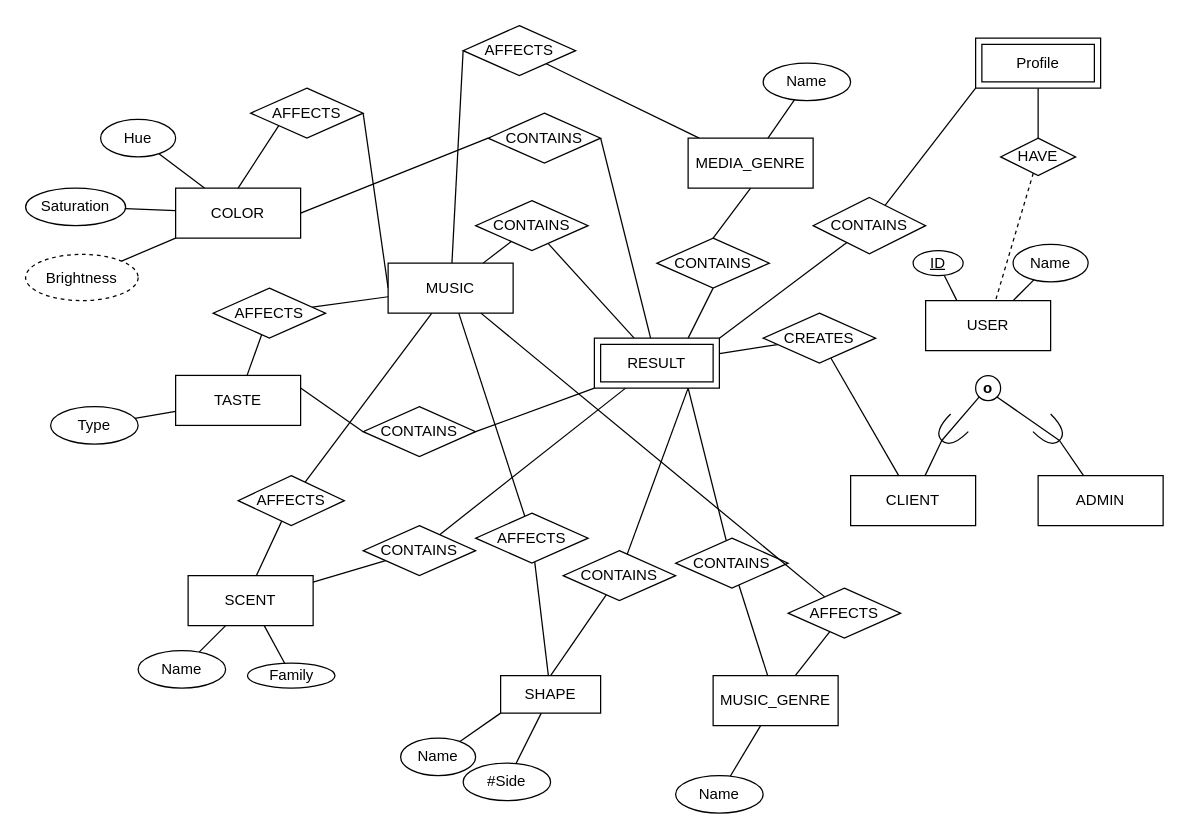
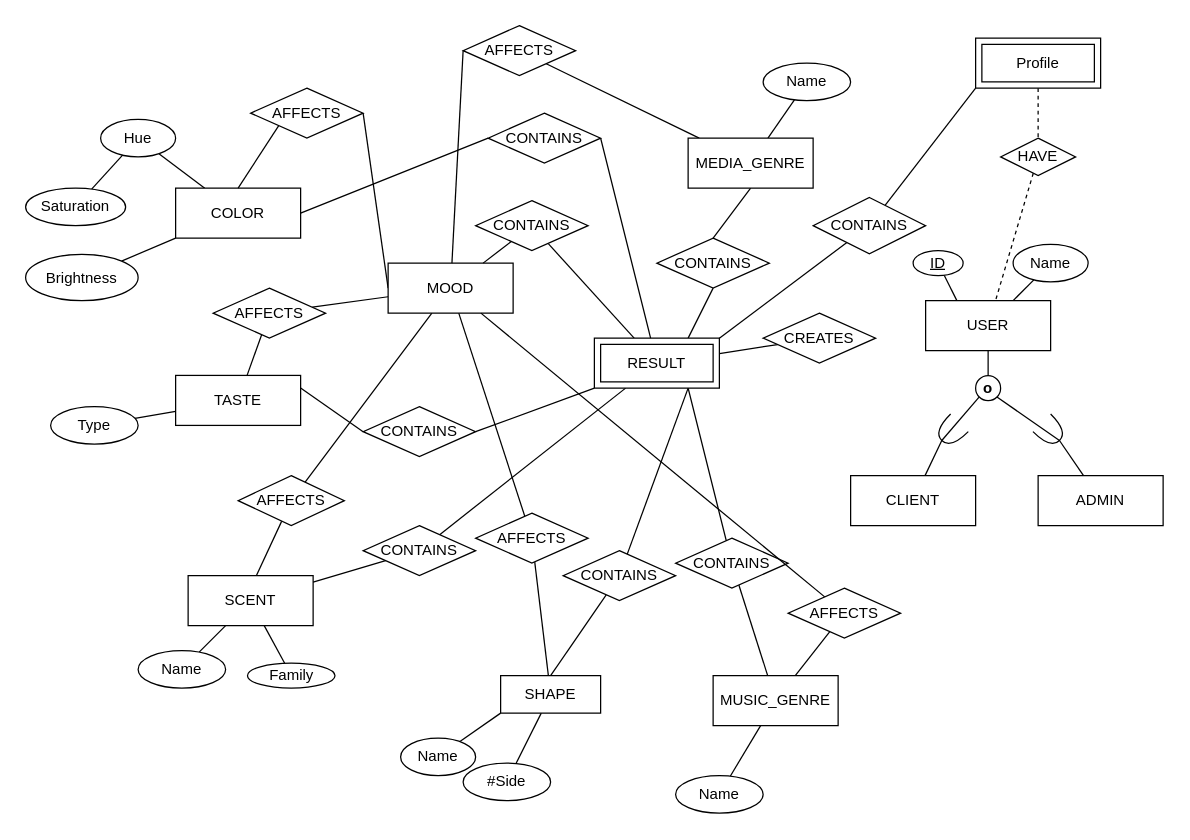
  <mxCell id="0" />
  <mxCell id="1" parent="0" />
  <mxCell id="2" style="edgeStyle=none;rounded=0;orthogonalLoop=1;jettySize=auto;html=1;exitX=0;exitY=0.5;exitDx=0;exitDy=0;entryX=1;entryY=0.5;entryDx=0;entryDy=0;endArrow=none;endFill=0;" edge="1" parent="1" source="5" target="64"><mxGeometry relative="1" as="geometry" /></mxCell>
  <mxCell id="3" style="edgeStyle=none;rounded=0;orthogonalLoop=1;jettySize=auto;html=1;endArrow=none;endFill=0;" edge="1" parent="1" source="5" target="68"><mxGeometry relative="1" as="geometry" /></mxCell>
  <mxCell id="4" style="edgeStyle=none;rounded=0;orthogonalLoop=1;jettySize=auto;html=1;endArrow=none;endFill=0;" edge="1" parent="1" source="5" target="69"><mxGeometry relative="1" as="geometry" /></mxCell>
- <mxCell id="5" value="MUSIC" style="whiteSpace=wrap;html=1;align=center;" vertex="1" parent="1"><mxGeometry x="310" y="210" width="100" height="40" as="geometry" /></mxCell>
+ <mxCell id="5" value="MOOD" style="whiteSpace=wrap;html=1;align=center;" vertex="1" parent="1"><mxGeometry x="310" y="210" width="100" height="40" as="geometry" /></mxCell>
  <mxCell id="6" style="edgeStyle=none;rounded=0;orthogonalLoop=1;jettySize=auto;html=1;endArrow=none;endFill=0;" edge="1" parent="1" source="7" target="77"><mxGeometry relative="1" as="geometry" /></mxCell>
  <mxCell id="7" value="MUSIC_GENRE" style="whiteSpace=wrap;html=1;align=center;" vertex="1" parent="1"><mxGeometry x="570" y="540" width="100" height="40" as="geometry" /></mxCell>
  <mxCell id="8" style="edgeStyle=none;rounded=0;orthogonalLoop=1;jettySize=auto;html=1;exitX=0.5;exitY=1;exitDx=0;exitDy=0;entryX=0.5;entryY=0;entryDx=0;entryDy=0;endArrow=none;endFill=0;" edge="1" parent="1" source="11" target="62"><mxGeometry relative="1" as="geometry" /></mxCell>
  <mxCell id="9" style="edgeStyle=none;rounded=0;orthogonalLoop=1;jettySize=auto;html=1;endArrow=none;endFill=0;" edge="1" parent="1" source="11" target="74"><mxGeometry relative="1" as="geometry" /></mxCell>
  <mxCell id="10" style="edgeStyle=none;rounded=0;orthogonalLoop=1;jettySize=auto;html=1;endArrow=none;endFill=0;" edge="1" parent="1" source="11" target="81"><mxGeometry relative="1" as="geometry" /></mxCell>
  <mxCell id="11" value="MEDIA_GENRE" style="whiteSpace=wrap;html=1;align=center;" vertex="1" parent="1"><mxGeometry x="550" y="110" width="100" height="40" as="geometry" /></mxCell>
  <mxCell id="12" style="edgeStyle=none;rounded=0;orthogonalLoop=1;jettySize=auto;html=1;endArrow=none;endFill=0;" edge="1" parent="1" source="14" target="80"><mxGeometry relative="1" as="geometry" /></mxCell>
  <mxCell id="13" style="edgeStyle=none;rounded=0;orthogonalLoop=1;jettySize=auto;html=1;exitX=0;exitY=1;exitDx=0;exitDy=0;endArrow=none;endFill=0;" edge="1" parent="1" source="14" target="91"><mxGeometry relative="1" as="geometry" /></mxCell>
  <mxCell id="14" value="COLOR" style="whiteSpace=wrap;html=1;align=center;" vertex="1" parent="1"><mxGeometry x="140" y="150" width="100" height="40" as="geometry" /></mxCell>
  <mxCell id="15" style="edgeStyle=none;rounded=0;orthogonalLoop=1;jettySize=auto;html=1;endArrow=none;endFill=0;" edge="1" parent="1" target="68"><mxGeometry relative="1" as="geometry"><mxPoint x="200" y="470" as="sourcePoint" /></mxGeometry></mxCell>
  <mxCell id="16" style="edgeStyle=none;rounded=0;orthogonalLoop=1;jettySize=auto;html=1;endArrow=none;endFill=0;" edge="1" parent="1" source="18" target="75"><mxGeometry relative="1" as="geometry"><mxPoint x="170" y="490" as="sourcePoint" /></mxGeometry></mxCell>
  <mxCell id="17" style="edgeStyle=none;rounded=0;orthogonalLoop=1;jettySize=auto;html=1;endArrow=none;endFill=0;" edge="1" parent="1" source="18" target="92"><mxGeometry relative="1" as="geometry" /></mxCell>
  <mxCell id="18" value="SCENT" style="whiteSpace=wrap;html=1;align=center;" vertex="1" parent="1"><mxGeometry x="150" y="460" width="100" height="40" as="geometry" /></mxCell>
  <mxCell id="19" style="edgeStyle=none;rounded=0;orthogonalLoop=1;jettySize=auto;html=1;endArrow=none;endFill=0;" edge="1" parent="1" source="20" target="79"><mxGeometry relative="1" as="geometry" /></mxCell>
  <mxCell id="20" value="TASTE" style="whiteSpace=wrap;html=1;align=center;" vertex="1" parent="1"><mxGeometry x="140" y="299.83" width="100" height="40" as="geometry" /></mxCell>
  <mxCell id="21" style="edgeStyle=none;rounded=0;orthogonalLoop=1;jettySize=auto;html=1;endArrow=none;endFill=0;" edge="1" parent="1" source="24" target="69"><mxGeometry relative="1" as="geometry" /></mxCell>
  <mxCell id="22" style="edgeStyle=none;rounded=0;orthogonalLoop=1;jettySize=auto;html=1;endArrow=none;endFill=0;" edge="1" parent="1" source="24" target="76"><mxGeometry relative="1" as="geometry" /></mxCell>
  <mxCell id="23" style="edgeStyle=none;rounded=0;orthogonalLoop=1;jettySize=auto;html=1;exitX=0;exitY=1;exitDx=0;exitDy=0;endArrow=none;endFill=0;" edge="1" parent="1" source="24" target="93"><mxGeometry relative="1" as="geometry" /></mxCell>
  <mxCell id="24" value="SHAPE" style="whiteSpace=wrap;html=1;align=center;" vertex="1" parent="1"><mxGeometry x="400" y="540" width="80" height="30" as="geometry" /></mxCell>
- <mxCell id="25" style="edgeStyle=none;rounded=0;orthogonalLoop=1;jettySize=auto;html=1;endArrow=none;endFill=0;" edge="1" parent="1" source="30" target="33"><mxGeometry relative="1" as="geometry" /></mxCell>
+ <mxCell id="26" style="edgeStyle=none;rounded=0;orthogonalLoop=1;jettySize=auto;html=1;exitX=0.5;exitY=1;exitDx=0;exitDy=0;entryX=0.5;entryY=0;entryDx=0;entryDy=0;endArrow=none;endFill=0;" edge="1" parent="1" source="29" target="40"><mxGeometry relative="1" as="geometry" /></mxCell>
  <mxCell id="27" style="edgeStyle=none;rounded=0;orthogonalLoop=1;jettySize=auto;html=1;endArrow=none;endFill=0;" edge="1" parent="1" source="29" target="78"><mxGeometry relative="1" as="geometry" /></mxCell>
  <mxCell id="28" style="edgeStyle=none;rounded=0;orthogonalLoop=1;jettySize=auto;html=1;exitX=0.25;exitY=0;exitDx=0;exitDy=0;endArrow=none;endFill=0;" edge="1" parent="1" source="29" target="82"><mxGeometry relative="1" as="geometry" /></mxCell>
  <mxCell id="29" value="USER" style="whiteSpace=wrap;html=1;align=center;" vertex="1" parent="1"><mxGeometry x="740" y="240" width="100" height="40" as="geometry" /></mxCell>
  <mxCell id="30" value="CLIENT" style="whiteSpace=wrap;html=1;align=center;" vertex="1" parent="1"><mxGeometry x="680" y="380" width="100" height="40" as="geometry" /></mxCell>
  <mxCell id="31" value="ADMIN" style="whiteSpace=wrap;html=1;align=center;" vertex="1" parent="1"><mxGeometry x="830" y="380" width="100" height="40" as="geometry" /></mxCell>
  <mxCell id="32" style="rounded=0;orthogonalLoop=1;jettySize=auto;html=1;endArrow=none;endFill=0;" edge="1" parent="1" source="48" target="33"><mxGeometry relative="1" as="geometry"><mxPoint x="560" y="320" as="sourcePoint" /></mxGeometry></mxCell>
  <mxCell id="33" value="CREATES" style="shape=rhombus;perimeter=rhombusPerimeter;whiteSpace=wrap;html=1;align=center;" vertex="1" parent="1"><mxGeometry x="610" y="250" width="90" height="40" as="geometry" /></mxCell>
  <mxCell id="34" style="edgeStyle=none;rounded=0;orthogonalLoop=1;jettySize=auto;html=1;exitX=1;exitY=0.5;exitDx=0;exitDy=0;exitPerimeter=0;entryX=0;entryY=1;entryDx=0;entryDy=0;endArrow=none;endFill=0;" edge="1" parent="1" source="36" target="40"><mxGeometry relative="1" as="geometry" /></mxCell>
  <mxCell id="35" style="edgeStyle=none;rounded=0;orthogonalLoop=1;jettySize=auto;html=1;exitX=1;exitY=0.5;exitDx=0;exitDy=0;exitPerimeter=0;endArrow=none;endFill=0;" edge="1" parent="1" source="36" target="30"><mxGeometry relative="1" as="geometry" /></mxCell>
  <mxCell id="36" value="" style="shape=requiredInterface;html=1;verticalLabelPosition=bottom;sketch=0;rotation=135;" vertex="1" parent="1"><mxGeometry x="750" y="334.83" width="20" height="20" as="geometry" /></mxCell>
  <mxCell id="37" style="edgeStyle=none;rounded=0;orthogonalLoop=1;jettySize=auto;html=1;exitX=1;exitY=0.5;exitDx=0;exitDy=0;exitPerimeter=0;endArrow=none;endFill=0;" edge="1" parent="1" source="38" target="31"><mxGeometry relative="1" as="geometry" /></mxCell>
  <mxCell id="38" value="" style="shape=requiredInterface;html=1;verticalLabelPosition=bottom;sketch=0;rotation=45;" vertex="1" parent="1"><mxGeometry x="830" y="334.83" width="20" height="20" as="geometry" /></mxCell>
  <mxCell id="39" style="edgeStyle=none;rounded=0;orthogonalLoop=1;jettySize=auto;html=1;exitX=1;exitY=1;exitDx=0;exitDy=0;entryX=1;entryY=0.5;entryDx=0;entryDy=0;entryPerimeter=0;endArrow=none;endFill=0;" edge="1" parent="1" source="40" target="38"><mxGeometry relative="1" as="geometry" /></mxCell>
  <mxCell id="40" value="&lt;b&gt;o&lt;/b&gt;" style="ellipse;whiteSpace=wrap;html=1;aspect=fixed;" vertex="1" parent="1"><mxGeometry x="780" y="300" width="20" height="20" as="geometry" /></mxCell>
  <mxCell id="41" style="edgeStyle=none;rounded=0;orthogonalLoop=1;jettySize=auto;html=1;endArrow=none;endFill=0;" edge="1" parent="1" source="48" target="55"><mxGeometry relative="1" as="geometry" /></mxCell>
  <mxCell id="42" style="edgeStyle=none;rounded=0;orthogonalLoop=1;jettySize=auto;html=1;exitX=0;exitY=1;exitDx=0;exitDy=0;entryX=1;entryY=0.5;entryDx=0;entryDy=0;endArrow=none;endFill=0;" edge="1" parent="1" source="48" target="53"><mxGeometry relative="1" as="geometry" /></mxCell>
  <mxCell id="43" style="edgeStyle=none;rounded=0;orthogonalLoop=1;jettySize=auto;html=1;exitX=0.25;exitY=1;exitDx=0;exitDy=0;endArrow=none;endFill=0;" edge="1" parent="1" source="48" target="57"><mxGeometry relative="1" as="geometry" /></mxCell>
  <mxCell id="44" style="edgeStyle=none;rounded=0;orthogonalLoop=1;jettySize=auto;html=1;exitX=0.75;exitY=1;exitDx=0;exitDy=0;endArrow=none;endFill=0;" edge="1" parent="1" source="48" target="59"><mxGeometry relative="1" as="geometry" /></mxCell>
  <mxCell id="45" style="edgeStyle=none;rounded=0;orthogonalLoop=1;jettySize=auto;html=1;exitX=0.75;exitY=1;exitDx=0;exitDy=0;endArrow=none;endFill=0;" edge="1" parent="1" source="48" target="61"><mxGeometry relative="1" as="geometry" /></mxCell>
  <mxCell id="46" style="edgeStyle=none;rounded=0;orthogonalLoop=1;jettySize=auto;html=1;exitX=0.75;exitY=0;exitDx=0;exitDy=0;entryX=0.5;entryY=1;entryDx=0;entryDy=0;endArrow=none;endFill=0;" edge="1" parent="1" source="48" target="62"><mxGeometry relative="1" as="geometry" /></mxCell>
  <mxCell id="47" style="edgeStyle=none;rounded=0;orthogonalLoop=1;jettySize=auto;html=1;exitX=1;exitY=0;exitDx=0;exitDy=0;endArrow=none;endFill=0;" edge="1" parent="1" source="48" target="88"><mxGeometry relative="1" as="geometry" /></mxCell>
  <mxCell id="48" value="RESULT" style="shape=ext;margin=3;double=1;whiteSpace=wrap;html=1;align=center;" vertex="1" parent="1"><mxGeometry x="475" y="270" width="100" height="40" as="geometry" /></mxCell>
  <mxCell id="49" style="edgeStyle=none;rounded=0;orthogonalLoop=1;jettySize=auto;html=1;exitX=1;exitY=0.5;exitDx=0;exitDy=0;endArrow=none;endFill=0;" edge="1" parent="1" source="51" target="48"><mxGeometry relative="1" as="geometry" /></mxCell>
  <mxCell id="50" style="edgeStyle=none;rounded=0;orthogonalLoop=1;jettySize=auto;html=1;exitX=0;exitY=0.5;exitDx=0;exitDy=0;entryX=1;entryY=0.5;entryDx=0;entryDy=0;endArrow=none;endFill=0;" edge="1" parent="1" source="51" target="14"><mxGeometry relative="1" as="geometry" /></mxCell>
  <mxCell id="51" value="CONTAINS" style="shape=rhombus;perimeter=rhombusPerimeter;whiteSpace=wrap;html=1;align=center;" vertex="1" parent="1"><mxGeometry x="390" y="90" width="90" height="40" as="geometry" /></mxCell>
  <mxCell id="52" style="edgeStyle=none;rounded=0;orthogonalLoop=1;jettySize=auto;html=1;exitX=0;exitY=0.5;exitDx=0;exitDy=0;entryX=1;entryY=0.25;entryDx=0;entryDy=0;endArrow=none;endFill=0;" edge="1" parent="1" source="53" target="20"><mxGeometry relative="1" as="geometry" /></mxCell>
  <mxCell id="53" value="CONTAINS" style="shape=rhombus;perimeter=rhombusPerimeter;whiteSpace=wrap;html=1;align=center;" vertex="1" parent="1"><mxGeometry x="290" y="324.83" width="90" height="40" as="geometry" /></mxCell>
  <mxCell id="54" style="edgeStyle=none;rounded=0;orthogonalLoop=1;jettySize=auto;html=1;endArrow=none;endFill=0;" edge="1" parent="1" source="55" target="5"><mxGeometry relative="1" as="geometry" /></mxCell>
  <mxCell id="55" value="CONTAINS" style="shape=rhombus;perimeter=rhombusPerimeter;whiteSpace=wrap;html=1;align=center;" vertex="1" parent="1"><mxGeometry x="380" y="160" width="90" height="40" as="geometry" /></mxCell>
  <mxCell id="56" style="edgeStyle=none;rounded=0;orthogonalLoop=1;jettySize=auto;html=1;endArrow=none;endFill=0;" edge="1" parent="1" source="57" target="18"><mxGeometry relative="1" as="geometry" /></mxCell>
  <mxCell id="57" value="CONTAINS" style="shape=rhombus;perimeter=rhombusPerimeter;whiteSpace=wrap;html=1;align=center;" vertex="1" parent="1"><mxGeometry x="290" y="420" width="90" height="40" as="geometry" /></mxCell>
  <mxCell id="58" style="edgeStyle=none;rounded=0;orthogonalLoop=1;jettySize=auto;html=1;endArrow=none;endFill=0;" edge="1" parent="1" source="59" target="7"><mxGeometry relative="1" as="geometry" /></mxCell>
  <mxCell id="59" value="CONTAINS" style="shape=rhombus;perimeter=rhombusPerimeter;whiteSpace=wrap;html=1;align=center;" vertex="1" parent="1"><mxGeometry x="540" y="430" width="90" height="40" as="geometry" /></mxCell>
  <mxCell id="60" style="edgeStyle=none;rounded=0;orthogonalLoop=1;jettySize=auto;html=1;endArrow=none;endFill=0;entryX=0.5;entryY=0;entryDx=0;entryDy=0;" edge="1" parent="1" source="61" target="24"><mxGeometry relative="1" as="geometry" /></mxCell>
  <mxCell id="61" value="CONTAINS" style="shape=rhombus;perimeter=rhombusPerimeter;whiteSpace=wrap;html=1;align=center;" vertex="1" parent="1"><mxGeometry x="450" y="440" width="90" height="40" as="geometry" /></mxCell>
  <mxCell id="62" value="CONTAINS" style="shape=rhombus;perimeter=rhombusPerimeter;whiteSpace=wrap;html=1;align=center;" vertex="1" parent="1"><mxGeometry x="525" y="190" width="90" height="40" as="geometry" /></mxCell>
  <mxCell id="63" style="edgeStyle=none;rounded=0;orthogonalLoop=1;jettySize=auto;html=1;exitX=0;exitY=1;exitDx=0;exitDy=0;entryX=0.5;entryY=0;entryDx=0;entryDy=0;endArrow=none;endFill=0;" edge="1" parent="1" source="64" target="14"><mxGeometry relative="1" as="geometry" /></mxCell>
  <mxCell id="64" value="AFFECTS" style="shape=rhombus;perimeter=rhombusPerimeter;whiteSpace=wrap;html=1;align=center;" vertex="1" parent="1"><mxGeometry x="200" y="70" width="90" height="40" as="geometry" /></mxCell>
  <mxCell id="65" style="edgeStyle=none;rounded=0;orthogonalLoop=1;jettySize=auto;html=1;endArrow=none;endFill=0;" edge="1" parent="1" source="67" target="5"><mxGeometry relative="1" as="geometry" /></mxCell>
  <mxCell id="66" style="edgeStyle=none;rounded=0;orthogonalLoop=1;jettySize=auto;html=1;endArrow=none;endFill=0;" edge="1" parent="1" source="67" target="20"><mxGeometry relative="1" as="geometry" /></mxCell>
  <mxCell id="67" value="AFFECTS" style="shape=rhombus;perimeter=rhombusPerimeter;whiteSpace=wrap;html=1;align=center;" vertex="1" parent="1"><mxGeometry x="170" y="230" width="90" height="40" as="geometry" /></mxCell>
  <mxCell id="68" value="AFFECTS" style="shape=rhombus;perimeter=rhombusPerimeter;whiteSpace=wrap;html=1;align=center;" vertex="1" parent="1"><mxGeometry x="190" y="380" width="85" height="40" as="geometry" /></mxCell>
  <mxCell id="69" value="AFFECTS" style="shape=rhombus;perimeter=rhombusPerimeter;whiteSpace=wrap;html=1;align=center;" vertex="1" parent="1"><mxGeometry x="380" y="410" width="90" height="40" as="geometry" /></mxCell>
  <mxCell id="70" style="edgeStyle=none;rounded=0;orthogonalLoop=1;jettySize=auto;html=1;endArrow=none;endFill=0;" edge="1" parent="1" source="72" target="7"><mxGeometry relative="1" as="geometry" /></mxCell>
  <mxCell id="71" style="edgeStyle=none;rounded=0;orthogonalLoop=1;jettySize=auto;html=1;endArrow=none;endFill=0;" edge="1" parent="1" source="72" target="5"><mxGeometry relative="1" as="geometry" /></mxCell>
  <mxCell id="72" value="AFFECTS" style="shape=rhombus;perimeter=rhombusPerimeter;whiteSpace=wrap;html=1;align=center;" vertex="1" parent="1"><mxGeometry x="630" y="470" width="90" height="40" as="geometry" /></mxCell>
  <mxCell id="73" style="edgeStyle=none;rounded=0;orthogonalLoop=1;jettySize=auto;html=1;exitX=0;exitY=0.5;exitDx=0;exitDy=0;endArrow=none;endFill=0;" edge="1" parent="1" source="74" target="5"><mxGeometry relative="1" as="geometry" /></mxCell>
  <mxCell id="74" value="AFFECTS" style="shape=rhombus;perimeter=rhombusPerimeter;whiteSpace=wrap;html=1;align=center;" vertex="1" parent="1"><mxGeometry x="370" y="20" width="90" height="40" as="geometry" /></mxCell>
  <mxCell id="75" value="Name" style="ellipse;whiteSpace=wrap;html=1;align=center;" vertex="1" parent="1"><mxGeometry x="110" y="520" width="70" height="30" as="geometry" /></mxCell>
  <mxCell id="76" value="#Side" style="ellipse;whiteSpace=wrap;html=1;align=center;" vertex="1" parent="1"><mxGeometry x="370" y="610" width="70" height="30" as="geometry" /></mxCell>
  <mxCell id="77" value="Name" style="ellipse;whiteSpace=wrap;html=1;align=center;" vertex="1" parent="1"><mxGeometry x="540" y="620" width="70" height="30" as="geometry" /></mxCell>
  <mxCell id="78" value="Name" style="ellipse;whiteSpace=wrap;html=1;align=center;" vertex="1" parent="1"><mxGeometry x="810" y="195" width="60" height="30" as="geometry" /></mxCell>
  <mxCell id="79" value="Type" style="ellipse;whiteSpace=wrap;html=1;align=center;" vertex="1" parent="1"><mxGeometry x="40" y="324.83" width="70" height="30" as="geometry" /></mxCell>
  <mxCell id="80" value="Hue" style="ellipse;whiteSpace=wrap;html=1;align=center;" vertex="1" parent="1"><mxGeometry x="80" y="95" width="60" height="30" as="geometry" /></mxCell>
  <mxCell id="81" value="Name" style="ellipse;whiteSpace=wrap;html=1;align=center;" vertex="1" parent="1"><mxGeometry x="610" y="50" width="70" height="30" as="geometry" /></mxCell>
  <mxCell id="82" value="ID" style="ellipse;whiteSpace=wrap;html=1;align=center;fontStyle=4;" vertex="1" parent="1"><mxGeometry x="730" y="200" width="40" height="20" as="geometry" /></mxCell>
- <mxCell id="83" style="edgeStyle=none;rounded=0;orthogonalLoop=1;jettySize=auto;html=1;endArrow=none;endFill=0;" edge="1" parent="1" source="85" target="87"><mxGeometry relative="1" as="geometry" /></mxCell>
+ <mxCell id="83" style="edgeStyle=none;rounded=0;orthogonalLoop=1;jettySize=auto;html=1;endArrow=none;endFill=0;dashed=1;" edge="1" parent="1" source="85" target="87"><mxGeometry relative="1" as="geometry" /></mxCell>
  <mxCell id="84" style="edgeStyle=none;rounded=0;orthogonalLoop=1;jettySize=auto;html=1;exitX=0;exitY=1;exitDx=0;exitDy=0;endArrow=none;endFill=0;" edge="1" parent="1" source="85" target="88"><mxGeometry relative="1" as="geometry" /></mxCell>
  <mxCell id="85" value="Profile" style="shape=ext;margin=3;double=1;whiteSpace=wrap;html=1;align=center;" vertex="1" parent="1"><mxGeometry x="780" y="30" width="100" height="40" as="geometry" /></mxCell>
  <mxCell id="86" style="edgeStyle=none;rounded=0;orthogonalLoop=1;jettySize=auto;html=1;endArrow=none;endFill=0;dashed=1;" edge="1" parent="1" source="87" target="29"><mxGeometry relative="1" as="geometry" /></mxCell>
  <mxCell id="87" value="HAVE" style="shape=rhombus;perimeter=rhombusPerimeter;whiteSpace=wrap;html=1;align=center;" vertex="1" parent="1"><mxGeometry x="800" y="110" width="60" height="30" as="geometry" /></mxCell>
  <mxCell id="88" value="CONTAINS" style="shape=rhombus;perimeter=rhombusPerimeter;whiteSpace=wrap;html=1;align=center;" vertex="1" parent="1"><mxGeometry x="650" y="157.5" width="90" height="45" as="geometry" /></mxCell>
- <mxCell id="89" style="edgeStyle=none;rounded=0;orthogonalLoop=1;jettySize=auto;html=1;endArrow=none;endFill=0;" edge="1" parent="1" source="90" target="14"><mxGeometry relative="1" as="geometry" /></mxCell>
+ <mxCell id="89" style="edgeStyle=none;rounded=0;orthogonalLoop=1;jettySize=auto;html=1;endArrow=none;endFill=0;" edge="1" parent="1" source="90" target="80"><mxGeometry relative="1" as="geometry" /></mxCell>
  <mxCell id="90" value="Saturation" style="ellipse;whiteSpace=wrap;html=1;align=center;" vertex="1" parent="1"><mxGeometry x="20" y="150" width="80" height="30" as="geometry" /></mxCell>
- <mxCell id="91" value="Brightness" style="ellipse;whiteSpace=wrap;html=1;align=center;dashed=1;" vertex="1" parent="1"><mxGeometry x="20" y="203" width="90" height="37" as="geometry" /></mxCell>
+ <mxCell id="91" value="Brightness" style="ellipse;whiteSpace=wrap;html=1;align=center;" vertex="1" parent="1"><mxGeometry x="20" y="203" width="90" height="37" as="geometry" /></mxCell>
  <mxCell id="92" value="Family" style="ellipse;whiteSpace=wrap;html=1;align=center;" vertex="1" parent="1"><mxGeometry x="197.5" y="530" width="70" height="20" as="geometry" /></mxCell>
  <mxCell id="93" value="Name" style="ellipse;whiteSpace=wrap;html=1;align=center;" vertex="1" parent="1"><mxGeometry x="320" y="590" width="60" height="30" as="geometry" /></mxCell>
